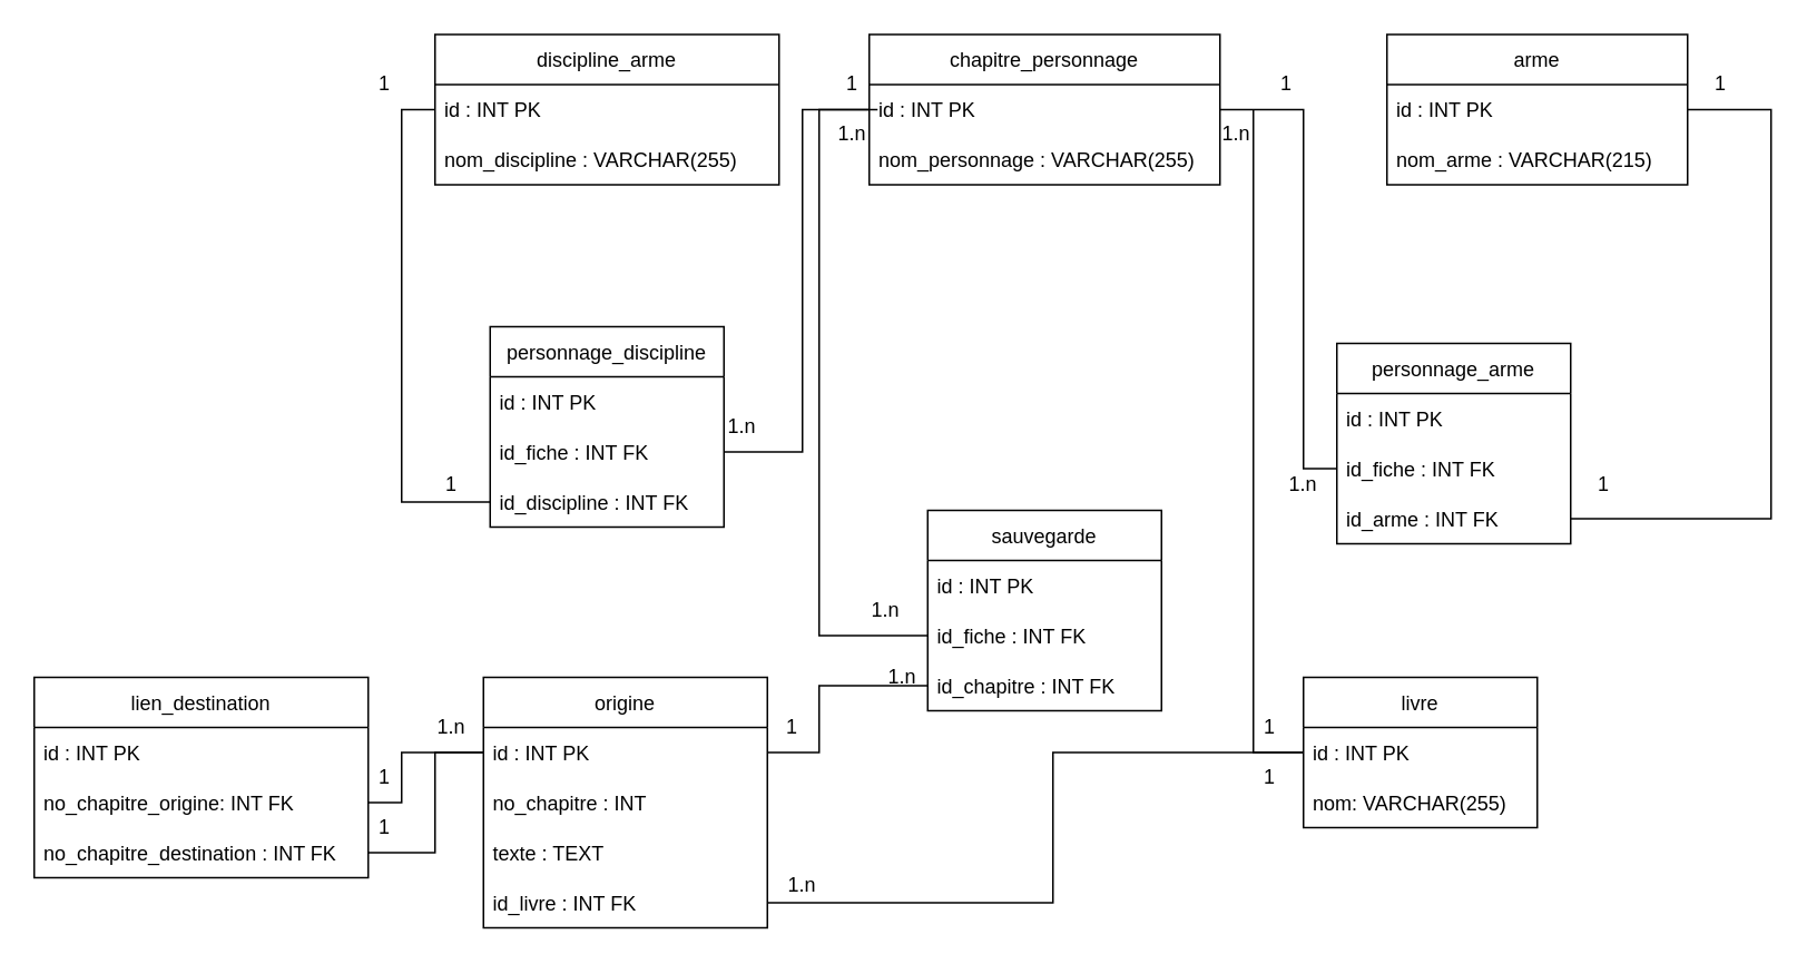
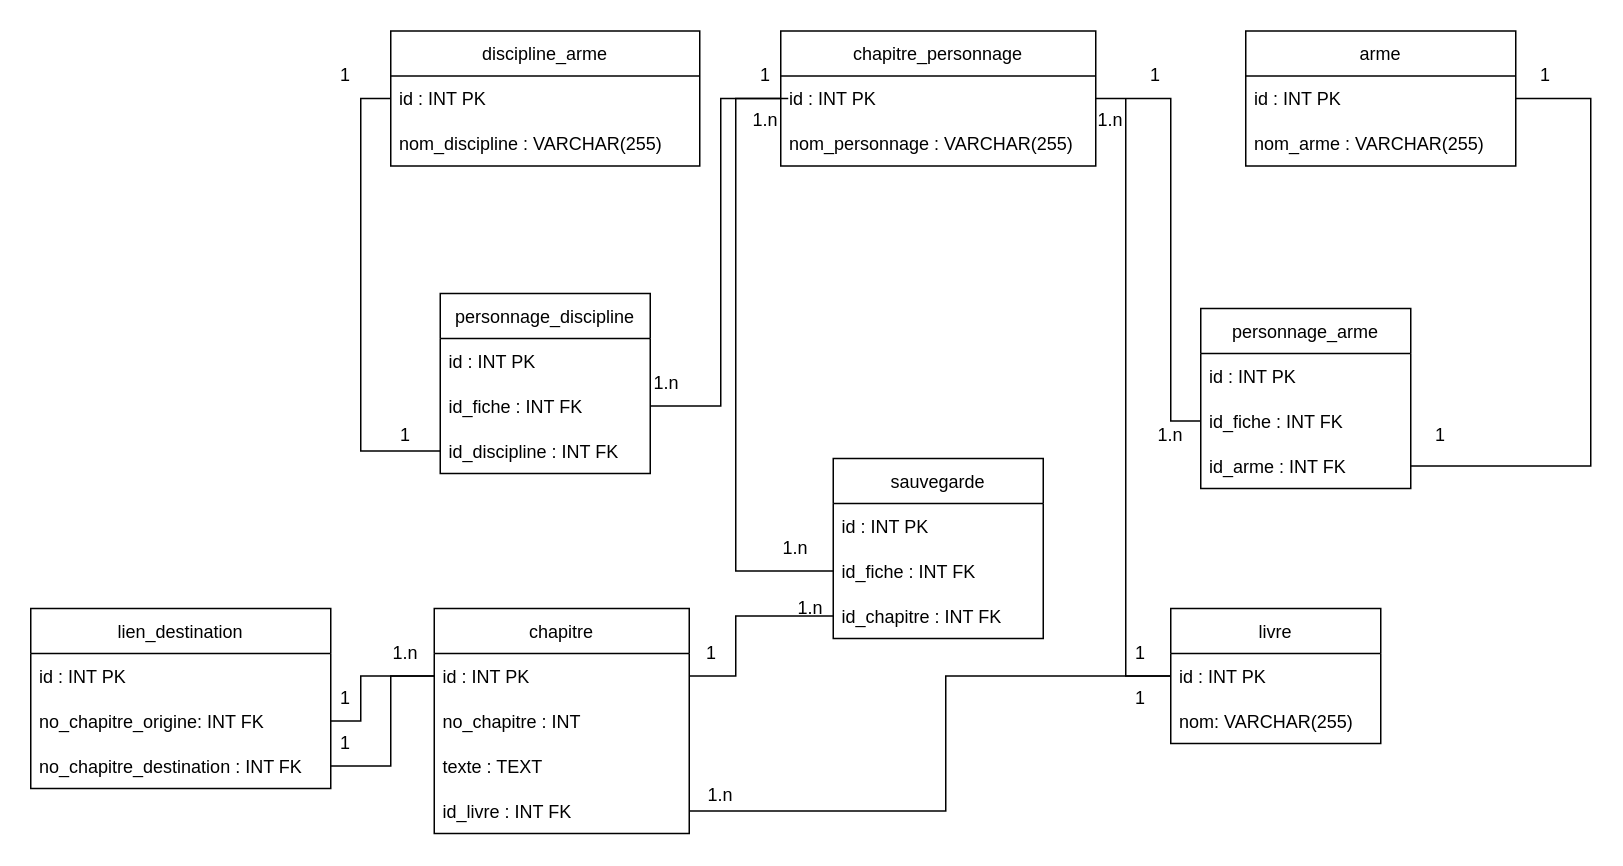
  <mxCell id="0" />
  <mxCell id="1" parent="0" />
- <mxCell id="2" value="origine" style="swimlane;fontStyle=0;childLayout=stackLayout;horizontal=1;startSize=30;horizontalStack=0;resizeParent=1;resizeParentMax=0;resizeLast=0;collapsible=1;marginBottom=0;" parent="1" vertex="1"><mxGeometry x="289" y="405" width="170" height="150" as="geometry" /></mxCell>
+ <mxCell id="2" value="chapitre" style="swimlane;fontStyle=0;childLayout=stackLayout;horizontal=1;startSize=30;horizontalStack=0;resizeParent=1;resizeParentMax=0;resizeLast=0;collapsible=1;marginBottom=0;" parent="1" vertex="1"><mxGeometry x="289" y="405" width="170" height="150" as="geometry" /></mxCell>
  <mxCell id="3" value="id : INT PK" style="text;strokeColor=none;fillColor=none;align=left;verticalAlign=middle;spacingLeft=4;spacingRight=4;overflow=hidden;points=[[0,0.5],[1,0.5]];portConstraint=eastwest;rotatable=0;" parent="2" vertex="1"><mxGeometry y="30" width="170" height="30" as="geometry" /></mxCell>
  <mxCell id="4" value="no_chapitre : INT " style="text;strokeColor=none;fillColor=none;align=left;verticalAlign=middle;spacingLeft=4;spacingRight=4;overflow=hidden;points=[[0,0.5],[1,0.5]];portConstraint=eastwest;rotatable=0;" parent="2" vertex="1"><mxGeometry y="60" width="170" height="30" as="geometry" /></mxCell>
  <mxCell id="5" value="texte : TEXT" style="text;strokeColor=none;fillColor=none;align=left;verticalAlign=middle;spacingLeft=4;spacingRight=4;overflow=hidden;points=[[0,0.5],[1,0.5]];portConstraint=eastwest;rotatable=0;" parent="2" vertex="1"><mxGeometry y="90" width="170" height="30" as="geometry" /></mxCell>
  <mxCell id="6" value="id_livre : INT FK" style="text;strokeColor=none;fillColor=none;align=left;verticalAlign=middle;spacingLeft=4;spacingRight=4;overflow=hidden;points=[[0,0.5],[1,0.5]];portConstraint=eastwest;rotatable=0;" parent="2" vertex="1"><mxGeometry y="120" width="170" height="30" as="geometry" /></mxCell>
  <mxCell id="7" value="lien_destination" style="swimlane;fontStyle=0;childLayout=stackLayout;horizontal=1;startSize=30;horizontalStack=0;resizeParent=1;resizeParentMax=0;resizeLast=0;collapsible=1;marginBottom=0;" parent="1" vertex="1"><mxGeometry x="20" y="405" width="200" height="120" as="geometry" /></mxCell>
  <mxCell id="8" value="id : INT PK" style="text;strokeColor=none;fillColor=none;align=left;verticalAlign=middle;spacingLeft=4;spacingRight=4;overflow=hidden;points=[[0,0.5],[1,0.5]];portConstraint=eastwest;rotatable=0;" parent="7" vertex="1"><mxGeometry y="30" width="200" height="30" as="geometry" /></mxCell>
  <mxCell id="9" value="no_chapitre_origine: INT FK" style="text;strokeColor=none;fillColor=none;align=left;verticalAlign=middle;spacingLeft=4;spacingRight=4;overflow=hidden;points=[[0,0.5],[1,0.5]];portConstraint=eastwest;rotatable=0;" parent="7" vertex="1"><mxGeometry y="60" width="200" height="30" as="geometry" /></mxCell>
  <mxCell id="10" value="no_chapitre_destination : INT FK" style="text;strokeColor=none;fillColor=none;align=left;verticalAlign=middle;spacingLeft=4;spacingRight=4;overflow=hidden;points=[[0,0.5],[1,0.5]];portConstraint=eastwest;rotatable=0;" parent="7" vertex="1"><mxGeometry y="90" width="200" height="30" as="geometry" /></mxCell>
  <mxCell id="11" value="sauvegarde" style="swimlane;fontStyle=0;childLayout=stackLayout;horizontal=1;startSize=30;horizontalStack=0;resizeParent=1;resizeParentMax=0;resizeLast=0;collapsible=1;marginBottom=0;" parent="1" vertex="1"><mxGeometry x="555" y="305" width="140" height="120" as="geometry" /></mxCell>
  <mxCell id="12" value="id : INT PK" style="text;strokeColor=none;fillColor=none;align=left;verticalAlign=middle;spacingLeft=4;spacingRight=4;overflow=hidden;points=[[0,0.5],[1,0.5]];portConstraint=eastwest;rotatable=0;" parent="11" vertex="1"><mxGeometry y="30" width="140" height="30" as="geometry" /></mxCell>
  <mxCell id="13" value="id_fiche : INT FK" style="text;strokeColor=none;fillColor=none;align=left;verticalAlign=middle;spacingLeft=4;spacingRight=4;overflow=hidden;points=[[0,0.5],[1,0.5]];portConstraint=eastwest;rotatable=0;" parent="11" vertex="1"><mxGeometry y="60" width="140" height="30" as="geometry" /></mxCell>
  <mxCell id="14" value="id_chapitre : INT FK" style="text;strokeColor=none;fillColor=none;align=left;verticalAlign=middle;spacingLeft=4;spacingRight=4;overflow=hidden;points=[[0,0.5],[1,0.5]];portConstraint=eastwest;rotatable=0;" parent="11" vertex="1"><mxGeometry y="90" width="140" height="30" as="geometry" /></mxCell>
  <mxCell id="15" value="chapitre_personnage" style="swimlane;fontStyle=0;childLayout=stackLayout;horizontal=1;startSize=30;horizontalStack=0;resizeParent=1;resizeParentMax=0;resizeLast=0;collapsible=1;marginBottom=0;" parent="1" vertex="1"><mxGeometry x="520" y="20" width="210" height="90" as="geometry" /></mxCell>
  <mxCell id="16" value="id : INT PK" style="text;strokeColor=none;fillColor=none;align=left;verticalAlign=middle;spacingLeft=4;spacingRight=4;overflow=hidden;points=[[0,0.5],[1,0.5]];portConstraint=eastwest;rotatable=0;" parent="15" vertex="1"><mxGeometry y="30" width="210" height="30" as="geometry" /></mxCell>
  <mxCell id="17" value="nom_personnage : VARCHAR(255)" style="text;strokeColor=none;fillColor=none;align=left;verticalAlign=middle;spacingLeft=4;spacingRight=4;overflow=hidden;points=[[0,0.5],[1,0.5]];portConstraint=eastwest;rotatable=0;" parent="15" vertex="1"><mxGeometry y="60" width="210" height="30" as="geometry" /></mxCell>
  <mxCell id="18" value="discipline_arme" style="swimlane;fontStyle=0;childLayout=stackLayout;horizontal=1;startSize=30;horizontalStack=0;resizeParent=1;resizeParentMax=0;resizeLast=0;collapsible=1;marginBottom=0;" parent="1" vertex="1"><mxGeometry x="260" y="20" width="206" height="90" as="geometry" /></mxCell>
  <mxCell id="19" value="id : INT PK" style="text;strokeColor=none;fillColor=none;align=left;verticalAlign=middle;spacingLeft=4;spacingRight=4;overflow=hidden;points=[[0,0.5],[1,0.5]];portConstraint=eastwest;rotatable=0;" parent="18" vertex="1"><mxGeometry y="30" width="206" height="30" as="geometry" /></mxCell>
  <mxCell id="20" value="nom_discipline : VARCHAR(255)" style="text;strokeColor=none;fillColor=none;align=left;verticalAlign=middle;spacingLeft=4;spacingRight=4;overflow=hidden;points=[[0,0.5],[1,0.5]];portConstraint=eastwest;rotatable=0;" parent="18" vertex="1"><mxGeometry y="60" width="206" height="30" as="geometry" /></mxCell>
  <mxCell id="21" value="arme" style="swimlane;fontStyle=0;childLayout=stackLayout;horizontal=1;startSize=30;horizontalStack=0;resizeParent=1;resizeParentMax=0;resizeLast=0;collapsible=1;marginBottom=0;" parent="1" vertex="1"><mxGeometry x="830" y="20" width="180" height="90" as="geometry" /></mxCell>
  <mxCell id="22" value="id : INT PK" style="text;strokeColor=none;fillColor=none;align=left;verticalAlign=middle;spacingLeft=4;spacingRight=4;overflow=hidden;points=[[0,0.5],[1,0.5]];portConstraint=eastwest;rotatable=0;" parent="21" vertex="1"><mxGeometry y="30" width="180" height="30" as="geometry" /></mxCell>
- <mxCell id="23" value="nom_arme : VARCHAR(215)" style="text;strokeColor=none;fillColor=none;align=left;verticalAlign=middle;spacingLeft=4;spacingRight=4;overflow=hidden;points=[[0,0.5],[1,0.5]];portConstraint=eastwest;rotatable=0;" parent="21" vertex="1"><mxGeometry y="60" width="180" height="30" as="geometry" /></mxCell>
+ <mxCell id="23" value="nom_arme : VARCHAR(255)" style="text;strokeColor=none;fillColor=none;align=left;verticalAlign=middle;spacingLeft=4;spacingRight=4;overflow=hidden;points=[[0,0.5],[1,0.5]];portConstraint=eastwest;rotatable=0;" parent="21" vertex="1"><mxGeometry y="60" width="180" height="30" as="geometry" /></mxCell>
  <mxCell id="24" value="personnage_discipline" style="swimlane;fontStyle=0;childLayout=stackLayout;horizontal=1;startSize=30;horizontalStack=0;resizeParent=1;resizeParentMax=0;resizeLast=0;collapsible=1;marginBottom=0;" parent="1" vertex="1"><mxGeometry x="293" y="195" width="140" height="120" as="geometry" /></mxCell>
  <mxCell id="25" value="id : INT PK" style="text;strokeColor=none;fillColor=none;align=left;verticalAlign=middle;spacingLeft=4;spacingRight=4;overflow=hidden;points=[[0,0.5],[1,0.5]];portConstraint=eastwest;rotatable=0;" parent="24" vertex="1"><mxGeometry y="30" width="140" height="30" as="geometry" /></mxCell>
  <mxCell id="26" value="id_fiche : INT FK" style="text;strokeColor=none;fillColor=none;align=left;verticalAlign=middle;spacingLeft=4;spacingRight=4;overflow=hidden;points=[[0,0.5],[1,0.5]];portConstraint=eastwest;rotatable=0;" parent="24" vertex="1"><mxGeometry y="60" width="140" height="30" as="geometry" /></mxCell>
  <mxCell id="27" value="id_discipline : INT FK" style="text;strokeColor=none;fillColor=none;align=left;verticalAlign=middle;spacingLeft=4;spacingRight=4;overflow=hidden;points=[[0,0.5],[1,0.5]];portConstraint=eastwest;rotatable=0;" parent="24" vertex="1"><mxGeometry y="90" width="140" height="30" as="geometry" /></mxCell>
  <mxCell id="28" value="personnage_arme" style="swimlane;fontStyle=0;childLayout=stackLayout;horizontal=1;startSize=30;horizontalStack=0;resizeParent=1;resizeParentMax=0;resizeLast=0;collapsible=1;marginBottom=0;" parent="1" vertex="1"><mxGeometry x="800" y="205" width="140" height="120" as="geometry" /></mxCell>
  <mxCell id="29" value="id : INT PK" style="text;strokeColor=none;fillColor=none;align=left;verticalAlign=middle;spacingLeft=4;spacingRight=4;overflow=hidden;points=[[0,0.5],[1,0.5]];portConstraint=eastwest;rotatable=0;" parent="28" vertex="1"><mxGeometry y="30" width="140" height="30" as="geometry" /></mxCell>
  <mxCell id="30" value="id_fiche : INT FK" style="text;strokeColor=none;fillColor=none;align=left;verticalAlign=middle;spacingLeft=4;spacingRight=4;overflow=hidden;points=[[0,0.5],[1,0.5]];portConstraint=eastwest;rotatable=0;" parent="28" vertex="1"><mxGeometry y="60" width="140" height="30" as="geometry" /></mxCell>
  <mxCell id="31" value="id_arme : INT FK" style="text;strokeColor=none;fillColor=none;align=left;verticalAlign=middle;spacingLeft=4;spacingRight=4;overflow=hidden;points=[[0,0.5],[1,0.5]];portConstraint=eastwest;rotatable=0;" parent="28" vertex="1"><mxGeometry y="90" width="140" height="30" as="geometry" /></mxCell>
  <mxCell id="32" value="" style="endArrow=none;html=1;rounded=0;entryX=1;entryY=0.5;entryDx=0;entryDy=0;exitX=0;exitY=0.5;exitDx=0;exitDy=0;" parent="1" source="30" target="16" edge="1"><mxGeometry width="50" height="50" relative="1" as="geometry"><mxPoint x="450" y="315" as="sourcePoint" /><mxPoint x="730" y="125" as="targetPoint" /><Array as="points"><mxPoint x="780" y="280" /><mxPoint x="780" y="65" /></Array></mxGeometry></mxCell>
  <mxCell id="33" value="" style="endArrow=none;html=1;rounded=0;entryX=0;entryY=0.5;entryDx=0;entryDy=0;exitX=0;exitY=0.5;exitDx=0;exitDy=0;" parent="1" source="19" target="27" edge="1"><mxGeometry width="50" height="50" relative="1" as="geometry"><mxPoint x="450" y="315" as="sourcePoint" /><mxPoint x="500" y="265" as="targetPoint" /><Array as="points"><mxPoint x="240" y="65" /><mxPoint x="240" y="300" /></Array></mxGeometry></mxCell>
  <mxCell id="34" value="" style="endArrow=none;html=1;rounded=0;entryX=1;entryY=0.5;entryDx=0;entryDy=0;exitX=1;exitY=0.5;exitDx=0;exitDy=0;" parent="1" source="31" target="22" edge="1"><mxGeometry width="50" height="50" relative="1" as="geometry"><mxPoint x="450" y="315" as="sourcePoint" /><mxPoint x="500" y="265" as="targetPoint" /><Array as="points"><mxPoint x="1060" y="310" /><mxPoint x="1060" y="65" /></Array></mxGeometry></mxCell>
  <mxCell id="35" value="" style="endArrow=none;html=1;rounded=0;entryX=0;entryY=0.5;entryDx=0;entryDy=0;exitX=0;exitY=0.5;exitDx=0;exitDy=0;" parent="1" source="13" target="16" edge="1"><mxGeometry width="50" height="50" relative="1" as="geometry"><mxPoint x="450" y="315" as="sourcePoint" /><mxPoint x="500" y="265" as="targetPoint" /><Array as="points"><mxPoint x="490" y="380" /><mxPoint x="490" y="65" /></Array></mxGeometry></mxCell>
  <mxCell id="36" value="" style="endArrow=none;html=1;rounded=0;exitX=1;exitY=0.5;exitDx=0;exitDy=0;entryX=0;entryY=0.5;entryDx=0;entryDy=0;" parent="1" source="3" target="14" edge="1"><mxGeometry width="50" height="50" relative="1" as="geometry"><mxPoint x="450" y="265" as="sourcePoint" /><mxPoint x="500" y="215" as="targetPoint" /><Array as="points"><mxPoint x="490" y="450" /><mxPoint x="490" y="410" /></Array></mxGeometry></mxCell>
  <mxCell id="37" value="livre" style="swimlane;fontStyle=0;childLayout=stackLayout;horizontal=1;startSize=30;horizontalStack=0;resizeParent=1;resizeParentMax=0;resizeLast=0;collapsible=1;marginBottom=0;" parent="1" vertex="1"><mxGeometry x="780" y="405" width="140" height="90" as="geometry" /></mxCell>
  <mxCell id="38" value="id : INT PK" style="text;strokeColor=none;fillColor=none;align=left;verticalAlign=middle;spacingLeft=4;spacingRight=4;overflow=hidden;points=[[0,0.5],[1,0.5]];portConstraint=eastwest;rotatable=0;" parent="37" vertex="1"><mxGeometry y="30" width="140" height="30" as="geometry" /></mxCell>
  <mxCell id="39" value="nom: VARCHAR(255)" style="text;strokeColor=none;fillColor=none;align=left;verticalAlign=middle;spacingLeft=4;spacingRight=4;overflow=hidden;points=[[0,0.5],[1,0.5]];portConstraint=eastwest;rotatable=0;" vertex="1" parent="37"><mxGeometry y="60" width="140" height="30" as="geometry" /></mxCell>
  <mxCell id="40" value="" style="endArrow=none;html=1;rounded=0;exitX=1;exitY=0.5;exitDx=0;exitDy=0;entryX=0;entryY=0.5;entryDx=0;entryDy=0;" parent="1" source="6" target="38" edge="1"><mxGeometry width="50" height="50" relative="1" as="geometry"><mxPoint x="460" y="275" as="sourcePoint" /><mxPoint x="790" y="450" as="targetPoint" /><Array as="points"><mxPoint x="630" y="540" /><mxPoint x="630" y="450" /></Array></mxGeometry></mxCell>
  <mxCell id="41" value="" style="endArrow=none;html=1;rounded=0;exitX=0;exitY=0.5;exitDx=0;exitDy=0;" parent="1" source="38" edge="1"><mxGeometry width="50" height="50" relative="1" as="geometry"><mxPoint x="760" y="475" as="sourcePoint" /><mxPoint x="750" y="65" as="targetPoint" /><Array as="points"><mxPoint x="750" y="450" /><mxPoint x="750" y="185" /></Array></mxGeometry></mxCell>
  <mxCell id="42" value="" style="endArrow=none;html=1;rounded=0;exitX=1;exitY=0.5;exitDx=0;exitDy=0;entryX=0;entryY=0.5;entryDx=0;entryDy=0;" parent="1" source="9" target="3" edge="1"><mxGeometry width="50" height="50" relative="1" as="geometry"><mxPoint x="460" y="375" as="sourcePoint" /><mxPoint x="510" y="325" as="targetPoint" /><Array as="points"><mxPoint x="240" y="480" /><mxPoint x="240" y="450" /></Array></mxGeometry></mxCell>
  <mxCell id="43" value="" style="endArrow=none;html=1;rounded=0;exitX=1;exitY=0.5;exitDx=0;exitDy=0;entryX=0;entryY=0.5;entryDx=0;entryDy=0;" parent="1" source="10" target="3" edge="1"><mxGeometry width="50" height="50" relative="1" as="geometry"><mxPoint x="460" y="375" as="sourcePoint" /><mxPoint x="510" y="325" as="targetPoint" /><Array as="points"><mxPoint x="260" y="510" /><mxPoint x="260" y="450" /></Array></mxGeometry></mxCell>
  <mxCell id="44" value="1.n" style="text;html=1;strokeColor=none;fillColor=none;align=center;verticalAlign=middle;whiteSpace=wrap;rounded=0;" parent="1" vertex="1"><mxGeometry x="500" y="350" width="60" height="30" as="geometry" /></mxCell>
  <mxCell id="45" value="1" style="text;html=1;strokeColor=none;fillColor=none;align=center;verticalAlign=middle;whiteSpace=wrap;rounded=0;" parent="1" vertex="1"><mxGeometry x="480" y="35" width="60" height="30" as="geometry" /></mxCell>
  <mxCell id="46" value="1" style="text;html=1;strokeColor=none;fillColor=none;align=center;verticalAlign=middle;whiteSpace=wrap;rounded=0;" parent="1" vertex="1"><mxGeometry x="200" y="35" width="60" height="30" as="geometry" /></mxCell>
  <mxCell id="47" value="1" style="text;html=1;strokeColor=none;fillColor=none;align=center;verticalAlign=middle;whiteSpace=wrap;rounded=0;" parent="1" vertex="1"><mxGeometry x="240" y="275" width="60" height="30" as="geometry" /></mxCell>
  <mxCell id="48" value="1.n" style="text;html=1;strokeColor=none;fillColor=none;align=center;verticalAlign=middle;whiteSpace=wrap;rounded=0;" parent="1" vertex="1"><mxGeometry x="414" y="240" width="60" height="30" as="geometry" /></mxCell>
  <mxCell id="49" value="1.n" style="text;html=1;strokeColor=none;fillColor=none;align=center;verticalAlign=middle;whiteSpace=wrap;rounded=0;" parent="1" vertex="1"><mxGeometry x="480" y="65" width="60" height="30" as="geometry" /></mxCell>
  <mxCell id="50" value="1" style="text;html=1;strokeColor=none;fillColor=none;align=center;verticalAlign=middle;whiteSpace=wrap;rounded=0;" parent="1" vertex="1"><mxGeometry x="1000" y="35" width="60" height="30" as="geometry" /></mxCell>
  <mxCell id="51" value="1" style="text;html=1;strokeColor=none;fillColor=none;align=center;verticalAlign=middle;whiteSpace=wrap;rounded=0;" parent="1" vertex="1"><mxGeometry x="930" y="275" width="60" height="30" as="geometry" /></mxCell>
  <mxCell id="52" value="1" style="text;html=1;strokeColor=none;fillColor=none;align=center;verticalAlign=middle;whiteSpace=wrap;rounded=0;" parent="1" vertex="1"><mxGeometry x="740" y="35" width="60" height="30" as="geometry" /></mxCell>
  <mxCell id="53" value="1.n" style="text;html=1;strokeColor=none;fillColor=none;align=center;verticalAlign=middle;whiteSpace=wrap;rounded=0;" parent="1" vertex="1"><mxGeometry x="750" y="275" width="60" height="30" as="geometry" /></mxCell>
  <mxCell id="54" value="1.n" style="text;html=1;strokeColor=none;fillColor=none;align=center;verticalAlign=middle;whiteSpace=wrap;rounded=0;" parent="1" vertex="1"><mxGeometry x="710" y="65" width="60" height="30" as="geometry" /></mxCell>
  <mxCell id="55" value="1" style="text;html=1;strokeColor=none;fillColor=none;align=center;verticalAlign=middle;whiteSpace=wrap;rounded=0;" parent="1" vertex="1"><mxGeometry x="730" y="420" width="60" height="30" as="geometry" /></mxCell>
  <mxCell id="56" value="1" style="text;html=1;strokeColor=none;fillColor=none;align=center;verticalAlign=middle;whiteSpace=wrap;rounded=0;" parent="1" vertex="1"><mxGeometry x="730" y="450" width="60" height="30" as="geometry" /></mxCell>
  <mxCell id="57" value="1.n" style="text;html=1;strokeColor=none;fillColor=none;align=center;verticalAlign=middle;whiteSpace=wrap;rounded=0;" parent="1" vertex="1"><mxGeometry x="240" y="420" width="60" height="30" as="geometry" /></mxCell>
  <mxCell id="58" value="1" style="text;html=1;strokeColor=none;fillColor=none;align=center;verticalAlign=middle;whiteSpace=wrap;rounded=0;" parent="1" vertex="1"><mxGeometry x="200" y="450" width="60" height="30" as="geometry" /></mxCell>
  <mxCell id="59" value="1" style="text;html=1;strokeColor=none;fillColor=none;align=center;verticalAlign=middle;whiteSpace=wrap;rounded=0;" parent="1" vertex="1"><mxGeometry x="200" y="480" width="60" height="30" as="geometry" /></mxCell>
  <mxCell id="60" value="1" style="text;html=1;strokeColor=none;fillColor=none;align=center;verticalAlign=middle;whiteSpace=wrap;rounded=0;" vertex="1" parent="1"><mxGeometry x="444" y="420" width="60" height="30" as="geometry" /></mxCell>
  <mxCell id="61" value="1.n" style="text;html=1;strokeColor=none;fillColor=none;align=center;verticalAlign=middle;whiteSpace=wrap;rounded=0;" vertex="1" parent="1"><mxGeometry x="510" y="390" width="60" height="30" as="geometry" /></mxCell>
  <mxCell id="62" value="1.n" style="text;html=1;strokeColor=none;fillColor=none;align=center;verticalAlign=middle;whiteSpace=wrap;rounded=0;" vertex="1" parent="1"><mxGeometry x="450" y="515" width="60" height="30" as="geometry" /></mxCell>
  <mxCell id="63" value="" style="endArrow=none;html=1;rounded=0;exitX=1;exitY=0.5;exitDx=0;exitDy=0;entryX=0.75;entryY=1;entryDx=0;entryDy=0;" edge="1" parent="1" source="26" target="45"><mxGeometry width="50" height="50" relative="1" as="geometry"><mxPoint x="550" y="305" as="sourcePoint" /><mxPoint x="490" y="270" as="targetPoint" /><Array as="points"><mxPoint x="480" y="270" /><mxPoint x="480" y="65" /></Array></mxGeometry></mxCell>
